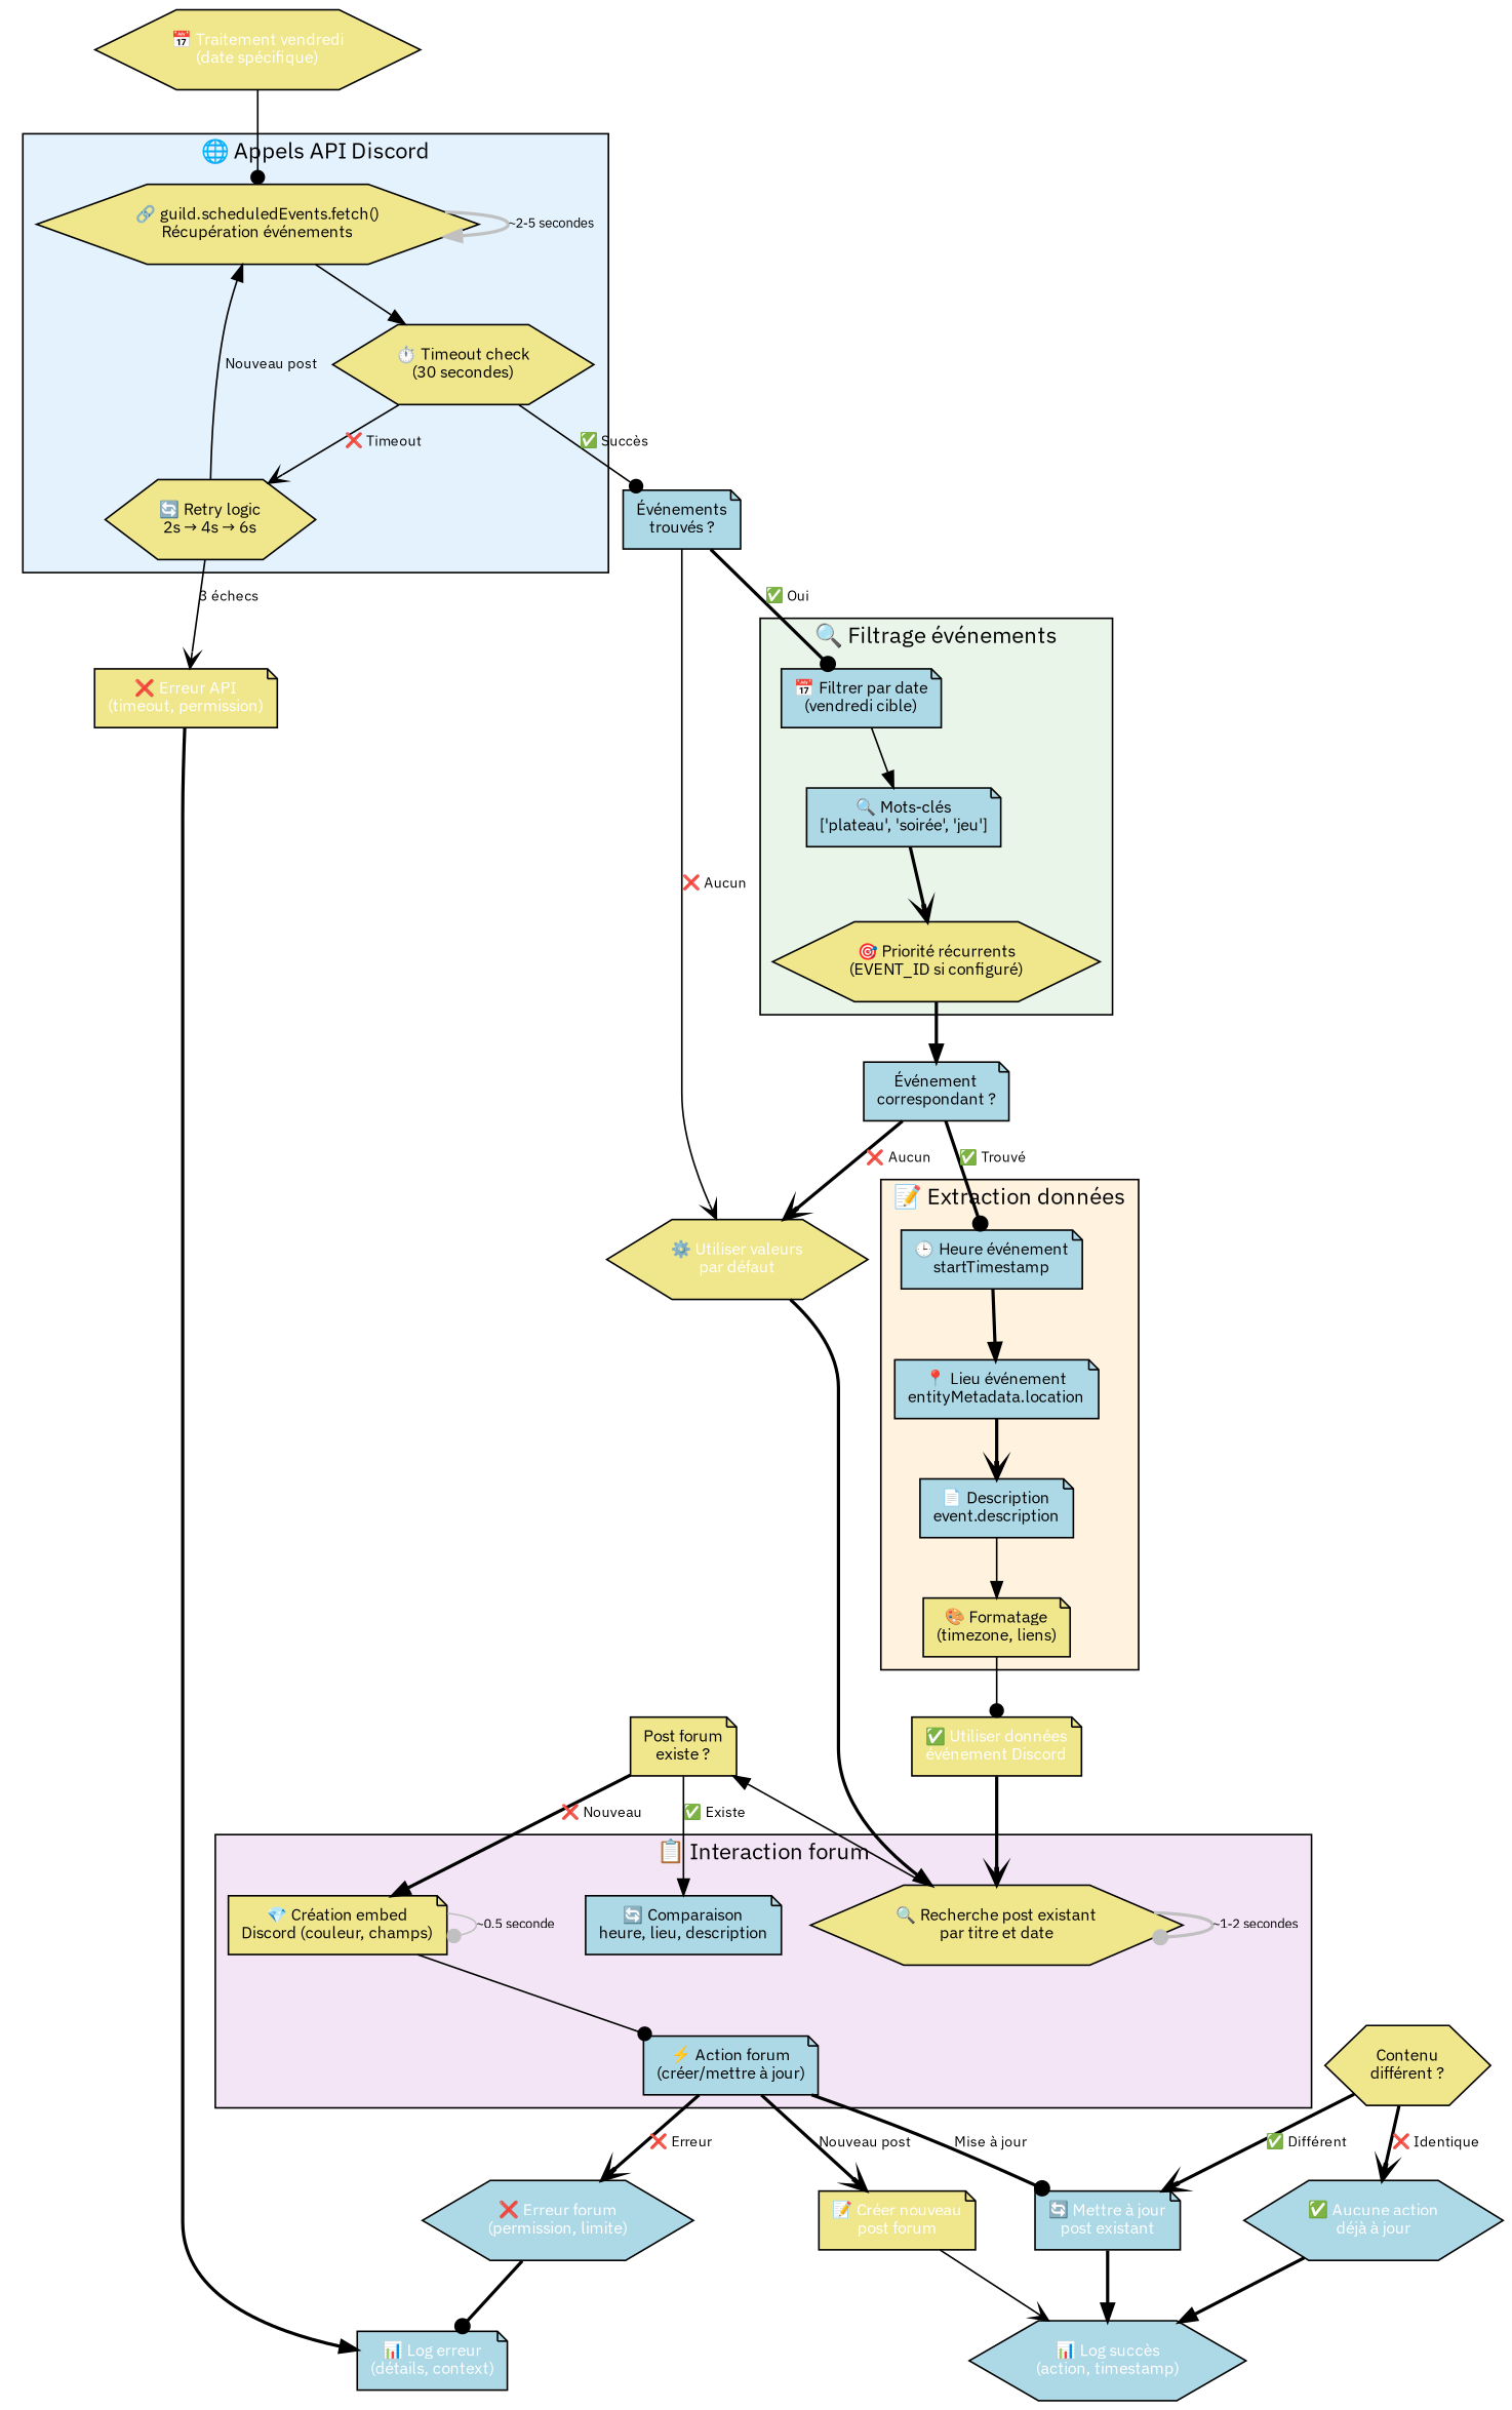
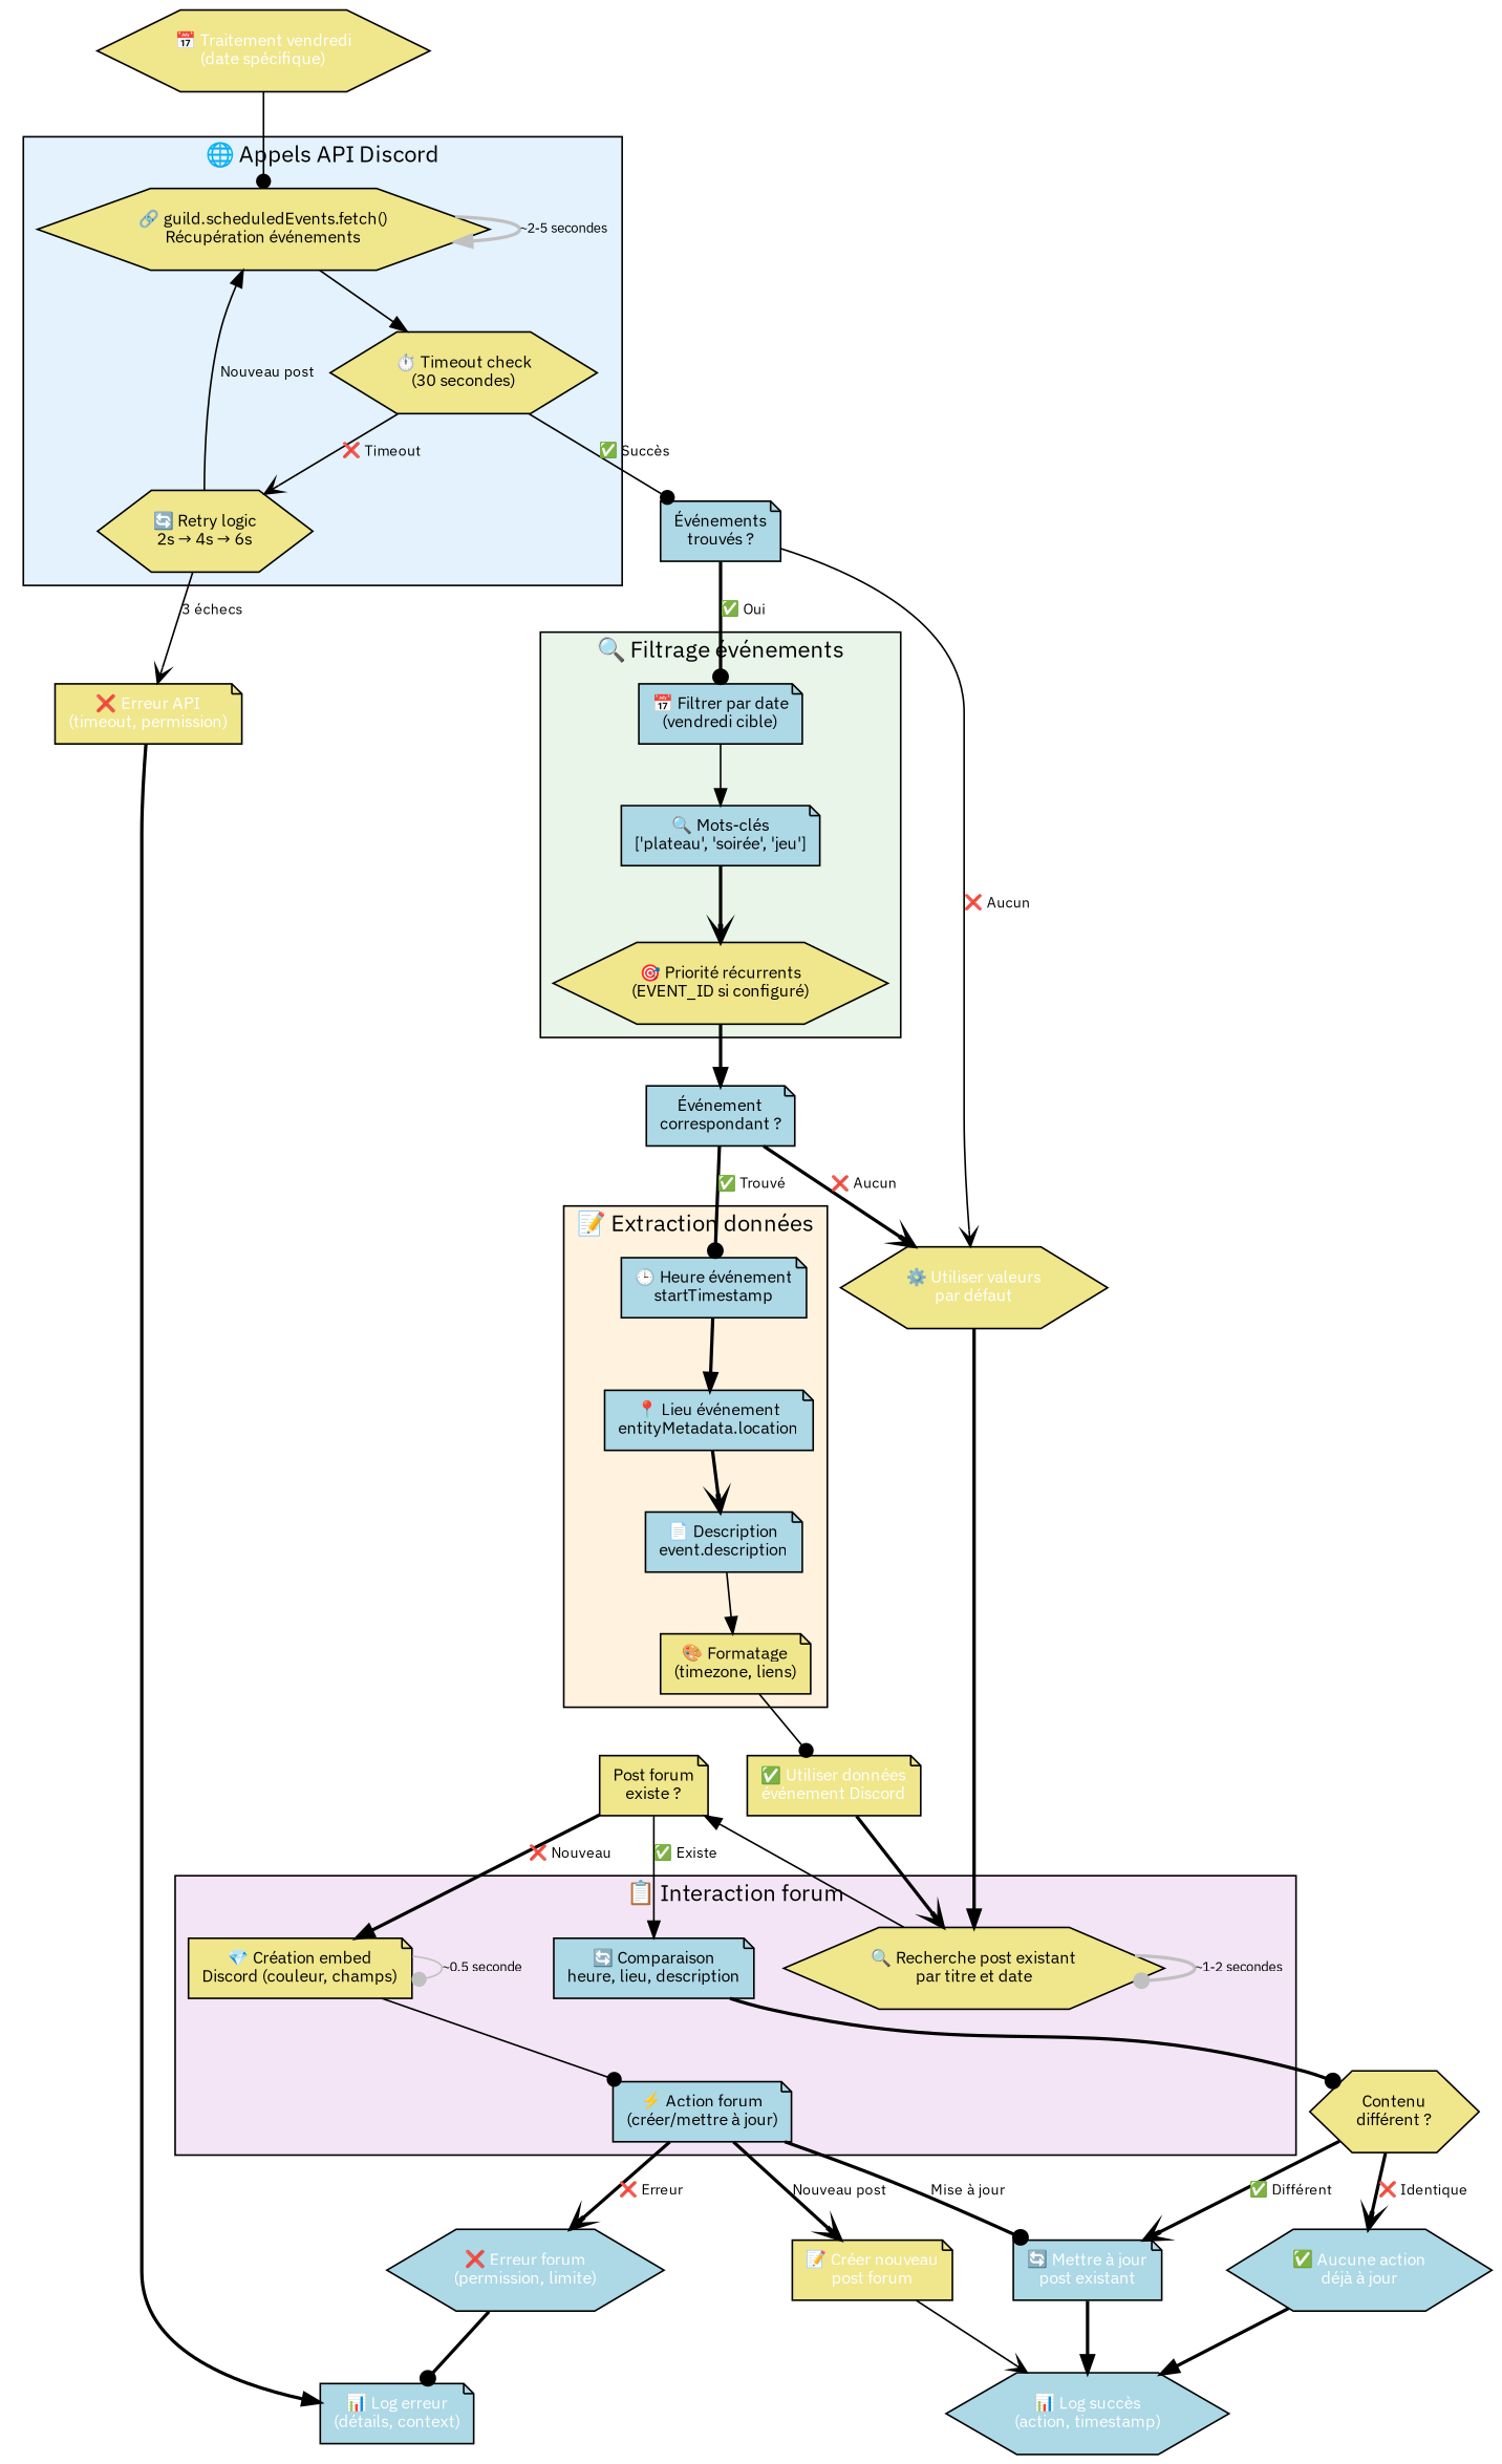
  digraph {
    bgcolor=white
    fontname="IBM Plex Sans"
    rankdir=TB
    node [fillcolor=khaki fontname="IBM Plex Sans" fontsize=10 shape=note style=filled]
    edge [arrowhead=normal fontname="IBM Plex Sans" fontsize=9 style=bold]
    n1 [label="🔗 guild.scheduledEvents.fetch()\nRécupération événements" shape=hexagon]
    n2 [label="⏱️ Timeout check\n(30 secondes)" shape=hexagon]
    n3 [label="🔄 Retry logic\n2s → 4s → 6s" shape=hexagon]
    n4 [fillcolor=lightblue label="📅 Filtrer par date\n(vendredi cible)"]
    n5 [fillcolor=lightblue label="🔍 Mots-clés\n['plateau', 'soirée', 'jeu']"]
    n6 [label="🎯 Priorité récurrents\n(EVENT_ID si configuré)" shape=hexagon]
    n7 [fillcolor=lightblue label="🕒 Heure événement\nstartTimestamp"]
    n8 [fillcolor=lightblue label="📍 Lieu événement\nentityMetadata.location"]
    n9 [fillcolor=lightblue label="📄 Description\nevent.description"]
    n10 [label="🎨 Formatage\n(timezone, liens)"]
    n11 [label="🔍 Recherche post existant\npar titre et date" shape=hexagon]
    n12 [fillcolor=lightblue label="🔄 Comparaison\nheure, lieu, description"]
    n13 [label="💎 Création embed\nDiscord (couleur, champs)"]
    n14 [fillcolor=lightblue label="⚡ Action forum\n(créer/mettre à jour)"]
    n15 [fillcolor=lightblue label="Événements\ntrouvés ?"]
    n16 [fontcolor=white label="❌ Erreur API\n(timeout, permission)"]
    n17 [fillcolor=lightblue label="Événement\ncorrespondant ?"]
    n18 [fontcolor=white label="✅ Utiliser données\névénement Discord"]
    n19 [label="Post forum\nexiste ?"]
    n20 [label="Contenu\ndifférent ?" shape=hexagon]
    n21 [fontcolor=white label="📝 Créer nouveau\npost forum"]
    n22 [fillcolor=lightblue fontcolor=white label="🔄 Mettre à jour\npost existant"]
    n23 [fillcolor=lightblue fontcolor=white label="❌ Erreur forum\n(permission, limite)" shape=hexagon]
    n24 [fontcolor=white label="📅 Traitement vendredi\n(date spécifique)" shape=hexagon]
    n25 [fontcolor=white label="⚙️ Utiliser valeurs\npar défaut" shape=hexagon]
    n26 [fillcolor=lightblue fontcolor=white label="📊 Log erreur\n(détails, context)"]
    n27 [fillcolor=lightblue fontcolor=white label="✅ Aucune action\ndéjà à jour" shape=hexagon]
    n28 [fillcolor=lightblue fontcolor=white label="📊 Log succès\n(action, timestamp)" shape=hexagon]
    subgraph cluster_1 {
      fillcolor="#e3f2fd"
      label="🌐 Appels API Discord"
      style=filled
      n1
      n2
      n3
    }
    subgraph cluster_2 {
      fillcolor="#e8f5e8"
      label="🔍 Filtrage événements"
      style=filled
      n4
      n5
      n6
    }
    subgraph cluster_3 {
      fillcolor="#fff3e0"
      label="📝 Extraction données"
      style=filled
      n7
      n8
      n9
      n10
    }
    subgraph cluster_4 {
      fillcolor="#f3e5f5"
      label="📋 Interaction forum"
      style=filled
      n11
      n12
      n13
      n14
    }
    n1 -> n1 [color=gray fontsize=8 label="~2-5 secondes"]
    n1 -> n2 [style=solid]
    n2 -> n3 [arrowhead=vee label="❌ Timeout" style=solid]
    n2 -> n15 [arrowhead=dot label="✅ Succès" style=solid]
    n3 -> n1 [label="Nouveau post" style=solid]
    n3 -> n16 [arrowhead=vee label="3 échecs" style=solid]
    n4 -> n5 [style=solid]
    n5 -> n6 [arrowhead=vee]
    n6 -> n17
    n7 -> n8
    n8 -> n9 [arrowhead=vee]
    n9 -> n10 [style=solid]
    n10 -> n18 [arrowhead=dot style=solid]
    n11 -> n11 [arrowhead=dot color=gray fontsize=8 label="~1-2 secondes"]
    n11 -> n19 [style=solid]
+   n12 -> n20 [arrowhead=dot]
    n13 -> n13 [arrowhead=dot color=gray fontsize=8 label="~0.5 seconde" style=solid]
    n13 -> n14 [arrowhead=dot style=solid]
    n14 -> n21 [arrowhead=vee label="Nouveau post"]
    n14 -> n22 [arrowhead=dot label="Mise à jour"]
    n14 -> n23 [arrowhead=vee label="❌ Erreur"]
    n15 -> n4 [arrowhead=dot label="✅ Oui"]
    n15 -> n25 [arrowhead=vee label="❌ Aucun" style=solid]
    n16 -> n26
    n17 -> n7 [arrowhead=dot label="✅ Trouvé"]
    n17 -> n25 [arrowhead=vee label="❌ Aucun"]
    n18 -> n11 [arrowhead=vee]
    n19 -> n12 [label="✅ Existe" style=solid]
    n19 -> n13 [label="❌ Nouveau"]
    n20 -> n22 [arrowhead=vee label="✅ Différent"]
    n20 -> n27 [arrowhead=vee label="❌ Identique"]
    n21 -> n28 [arrowhead=vee style=solid]
    n22 -> n28
    n23 -> n26 [arrowhead=dot]
    n24 -> n1 [arrowhead=dot style=solid]
    n25 -> n11
    n27 -> n28
  }
